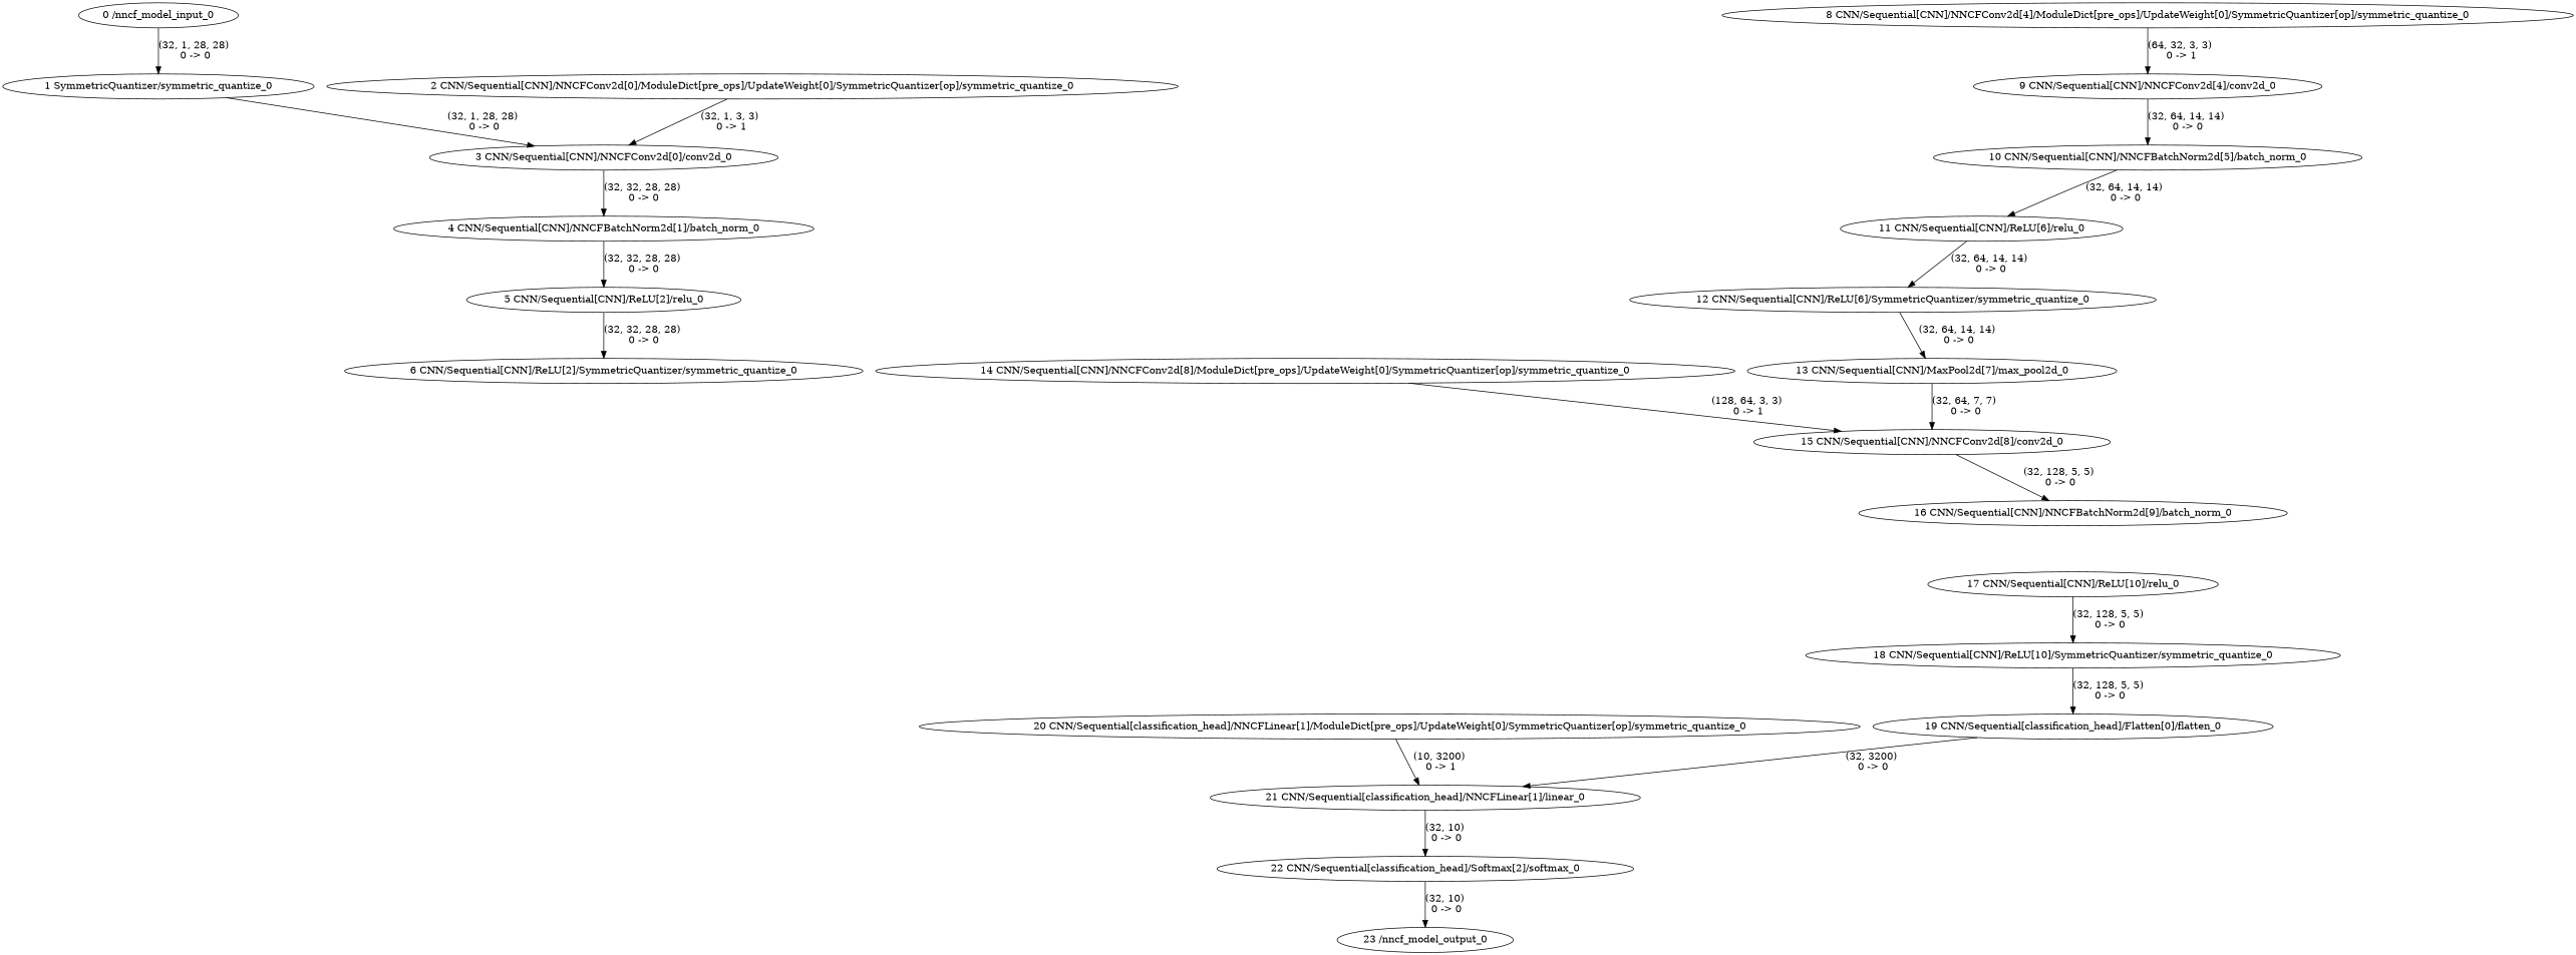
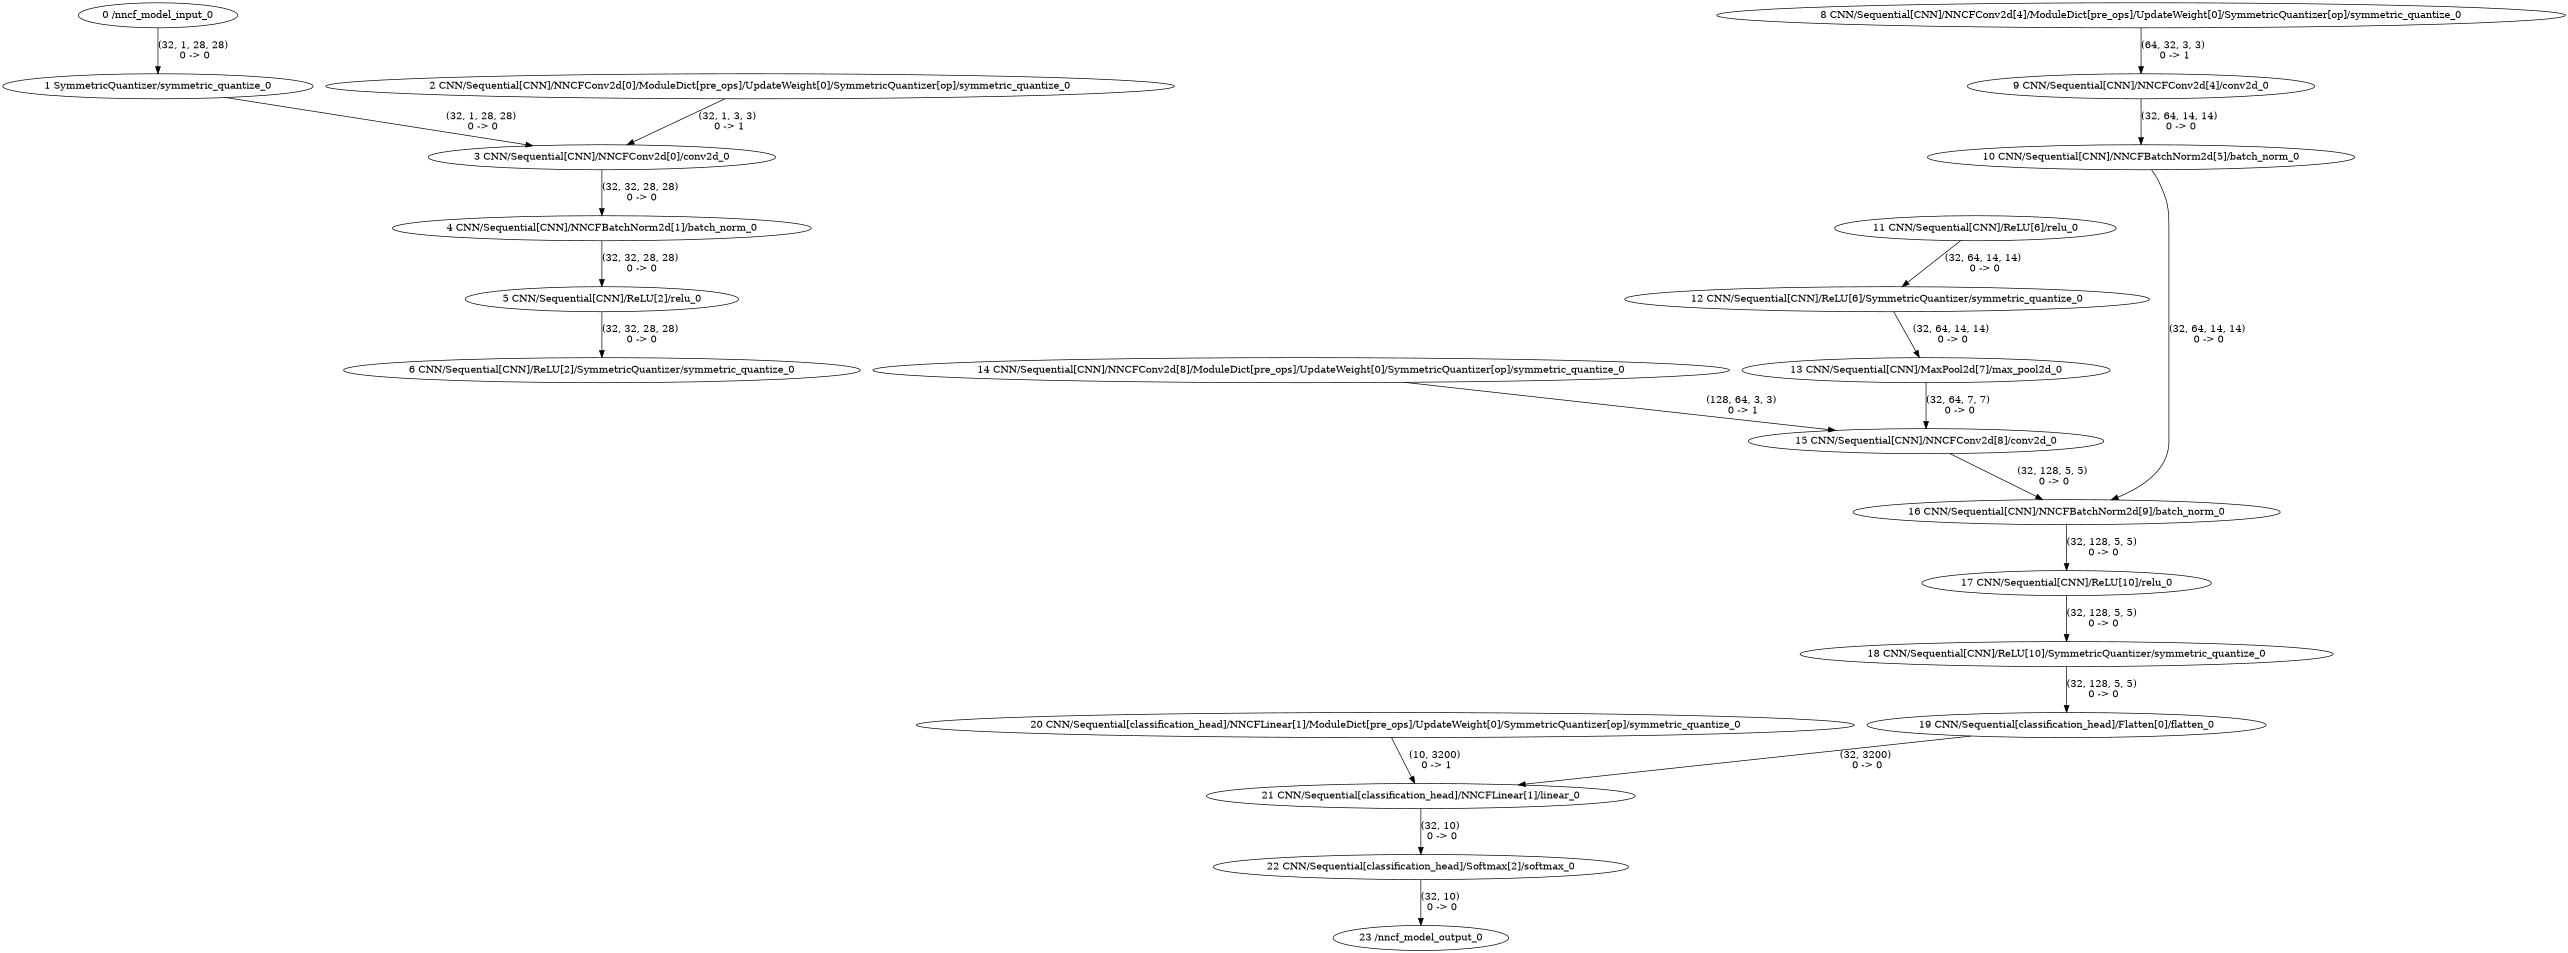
  strict digraph {
    edge [style=solid]
    "0 /nncf_model_input_0"
    "1 SymmetricQuantizer/symmetric_quantize_0"
    "3 CNN/Sequential[CNN]/NNCFConv2d[0]/conv2d_0"
    "4 CNN/Sequential[CNN]/NNCFBatchNorm2d[1]/batch_norm_0"
    "2 CNN/Sequential[CNN]/NNCFConv2d[0]/ModuleDict[pre_ops]/UpdateWeight[0]/SymmetricQuantizer[op]/symmetric_quantize_0"
    "5 CNN/Sequential[CNN]/ReLU[2]/relu_0"
    "6 CNN/Sequential[CNN]/ReLU[2]/SymmetricQuantizer/symmetric_quantize_0"
    "9 CNN/Sequential[CNN]/NNCFConv2d[4]/conv2d_0"
    "10 CNN/Sequential[CNN]/NNCFBatchNorm2d[5]/batch_norm_0"
    "8 CNN/Sequential[CNN]/NNCFConv2d[4]/ModuleDict[pre_ops]/UpdateWeight[0]/SymmetricQuantizer[op]/symmetric_quantize_0"
    "11 CNN/Sequential[CNN]/ReLU[6]/relu_0"
    "12 CNN/Sequential[CNN]/ReLU[6]/SymmetricQuantizer/symmetric_quantize_0"
    "13 CNN/Sequential[CNN]/MaxPool2d[7]/max_pool2d_0"
    "15 CNN/Sequential[CNN]/NNCFConv2d[8]/conv2d_0"
    "16 CNN/Sequential[CNN]/NNCFBatchNorm2d[9]/batch_norm_0"
    "14 CNN/Sequential[CNN]/NNCFConv2d[8]/ModuleDict[pre_ops]/UpdateWeight[0]/SymmetricQuantizer[op]/symmetric_quantize_0"
    "17 CNN/Sequential[CNN]/ReLU[10]/relu_0"
    "18 CNN/Sequential[CNN]/ReLU[10]/SymmetricQuantizer/symmetric_quantize_0"
    "19 CNN/Sequential[classification_head]/Flatten[0]/flatten_0"
    "21 CNN/Sequential[classification_head]/NNCFLinear[1]/linear_0"
    "22 CNN/Sequential[classification_head]/Softmax[2]/softmax_0"
    "20 CNN/Sequential[classification_head]/NNCFLinear[1]/ModuleDict[pre_ops]/UpdateWeight[0]/SymmetricQuantizer[op]/symmetric_quantize_0"
    "23 /nncf_model_output_0"
    "0 /nncf_model_input_0" -> "1 SymmetricQuantizer/symmetric_quantize_0" [label="(32, 1, 28, 28) \n0 -> 0"]
    "1 SymmetricQuantizer/symmetric_quantize_0" -> "3 CNN/Sequential[CNN]/NNCFConv2d[0]/conv2d_0" [label="(32, 1, 28, 28) \n0 -> 0"]
    "3 CNN/Sequential[CNN]/NNCFConv2d[0]/conv2d_0" -> "4 CNN/Sequential[CNN]/NNCFBatchNorm2d[1]/batch_norm_0" [label="(32, 32, 28, 28) \n0 -> 0"]
    "4 CNN/Sequential[CNN]/NNCFBatchNorm2d[1]/batch_norm_0" -> "5 CNN/Sequential[CNN]/ReLU[2]/relu_0" [label="(32, 32, 28, 28) \n0 -> 0"]
    "2 CNN/Sequential[CNN]/NNCFConv2d[0]/ModuleDict[pre_ops]/UpdateWeight[0]/SymmetricQuantizer[op]/symmetric_quantize_0" -> "3 CNN/Sequential[CNN]/NNCFConv2d[0]/conv2d_0" [label="(32, 1, 3, 3) \n0 -> 1"]
    "5 CNN/Sequential[CNN]/ReLU[2]/relu_0" -> "6 CNN/Sequential[CNN]/ReLU[2]/SymmetricQuantizer/symmetric_quantize_0" [label="(32, 32, 28, 28) \n0 -> 0"]
    "9 CNN/Sequential[CNN]/NNCFConv2d[4]/conv2d_0" -> "10 CNN/Sequential[CNN]/NNCFBatchNorm2d[5]/batch_norm_0" [label="(32, 64, 14, 14) \n0 -> 0"]
-   "10 CNN/Sequential[CNN]/NNCFBatchNorm2d[5]/batch_norm_0" -> "11 CNN/Sequential[CNN]/ReLU[6]/relu_0" [label="(32, 64, 14, 14) \n0 -> 0"]
+   "10 CNN/Sequential[CNN]/NNCFBatchNorm2d[5]/batch_norm_0" -> "16 CNN/Sequential[CNN]/NNCFBatchNorm2d[9]/batch_norm_0" [label="(32, 64, 14, 14) \n0 -> 0"]
    "8 CNN/Sequential[CNN]/NNCFConv2d[4]/ModuleDict[pre_ops]/UpdateWeight[0]/SymmetricQuantizer[op]/symmetric_quantize_0" -> "9 CNN/Sequential[CNN]/NNCFConv2d[4]/conv2d_0" [label="(64, 32, 3, 3) \n0 -> 1"]
    "11 CNN/Sequential[CNN]/ReLU[6]/relu_0" -> "12 CNN/Sequential[CNN]/ReLU[6]/SymmetricQuantizer/symmetric_quantize_0" [label="(32, 64, 14, 14) \n0 -> 0"]
    "12 CNN/Sequential[CNN]/ReLU[6]/SymmetricQuantizer/symmetric_quantize_0" -> "13 CNN/Sequential[CNN]/MaxPool2d[7]/max_pool2d_0" [label="(32, 64, 14, 14) \n0 -> 0"]
    "13 CNN/Sequential[CNN]/MaxPool2d[7]/max_pool2d_0" -> "15 CNN/Sequential[CNN]/NNCFConv2d[8]/conv2d_0" [label="(32, 64, 7, 7) \n0 -> 0"]
    "15 CNN/Sequential[CNN]/NNCFConv2d[8]/conv2d_0" -> "16 CNN/Sequential[CNN]/NNCFBatchNorm2d[9]/batch_norm_0" [label="(32, 128, 5, 5) \n0 -> 0"]
+   "16 CNN/Sequential[CNN]/NNCFBatchNorm2d[9]/batch_norm_0" -> "17 CNN/Sequential[CNN]/ReLU[10]/relu_0" [label="(32, 128, 5, 5) \n0 -> 0"]
    "14 CNN/Sequential[CNN]/NNCFConv2d[8]/ModuleDict[pre_ops]/UpdateWeight[0]/SymmetricQuantizer[op]/symmetric_quantize_0" -> "15 CNN/Sequential[CNN]/NNCFConv2d[8]/conv2d_0" [label="(128, 64, 3, 3) \n0 -> 1"]
    "17 CNN/Sequential[CNN]/ReLU[10]/relu_0" -> "18 CNN/Sequential[CNN]/ReLU[10]/SymmetricQuantizer/symmetric_quantize_0" [label="(32, 128, 5, 5) \n0 -> 0"]
    "18 CNN/Sequential[CNN]/ReLU[10]/SymmetricQuantizer/symmetric_quantize_0" -> "19 CNN/Sequential[classification_head]/Flatten[0]/flatten_0" [label="(32, 128, 5, 5) \n0 -> 0"]
    "19 CNN/Sequential[classification_head]/Flatten[0]/flatten_0" -> "21 CNN/Sequential[classification_head]/NNCFLinear[1]/linear_0" [label="(32, 3200) \n0 -> 0"]
    "21 CNN/Sequential[classification_head]/NNCFLinear[1]/linear_0" -> "22 CNN/Sequential[classification_head]/Softmax[2]/softmax_0" [label="(32, 10) \n0 -> 0"]
    "22 CNN/Sequential[classification_head]/Softmax[2]/softmax_0" -> "23 /nncf_model_output_0" [label="(32, 10) \n0 -> 0"]
    "20 CNN/Sequential[classification_head]/NNCFLinear[1]/ModuleDict[pre_ops]/UpdateWeight[0]/SymmetricQuantizer[op]/symmetric_quantize_0" -> "21 CNN/Sequential[classification_head]/NNCFLinear[1]/linear_0" [label="(10, 3200) \n0 -> 1"]
  }
